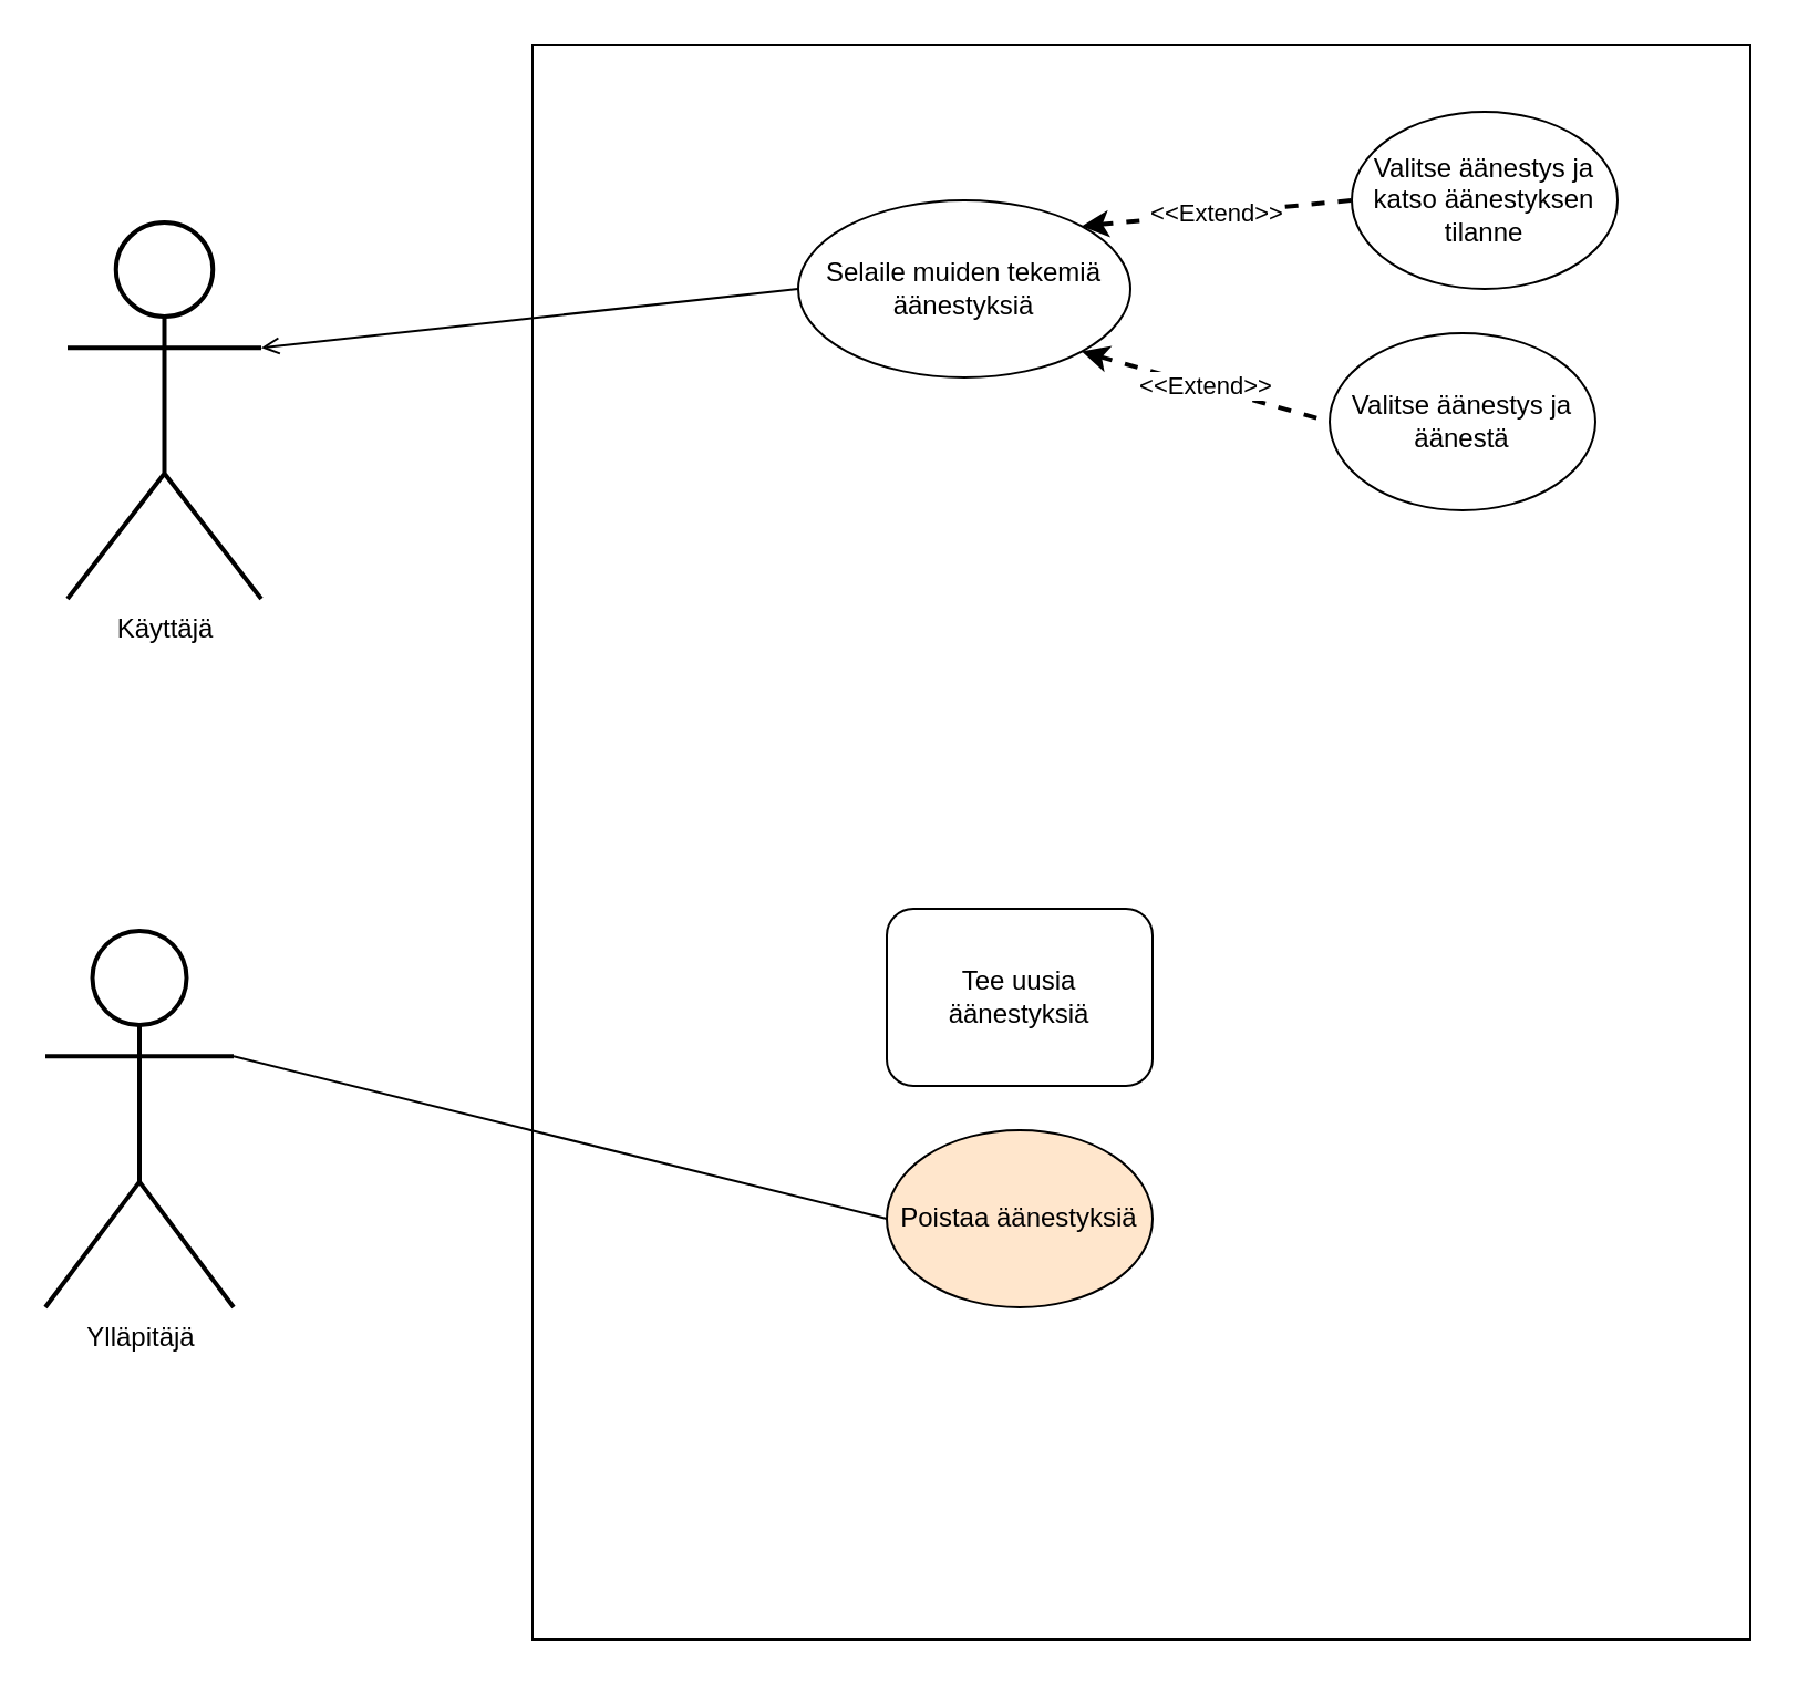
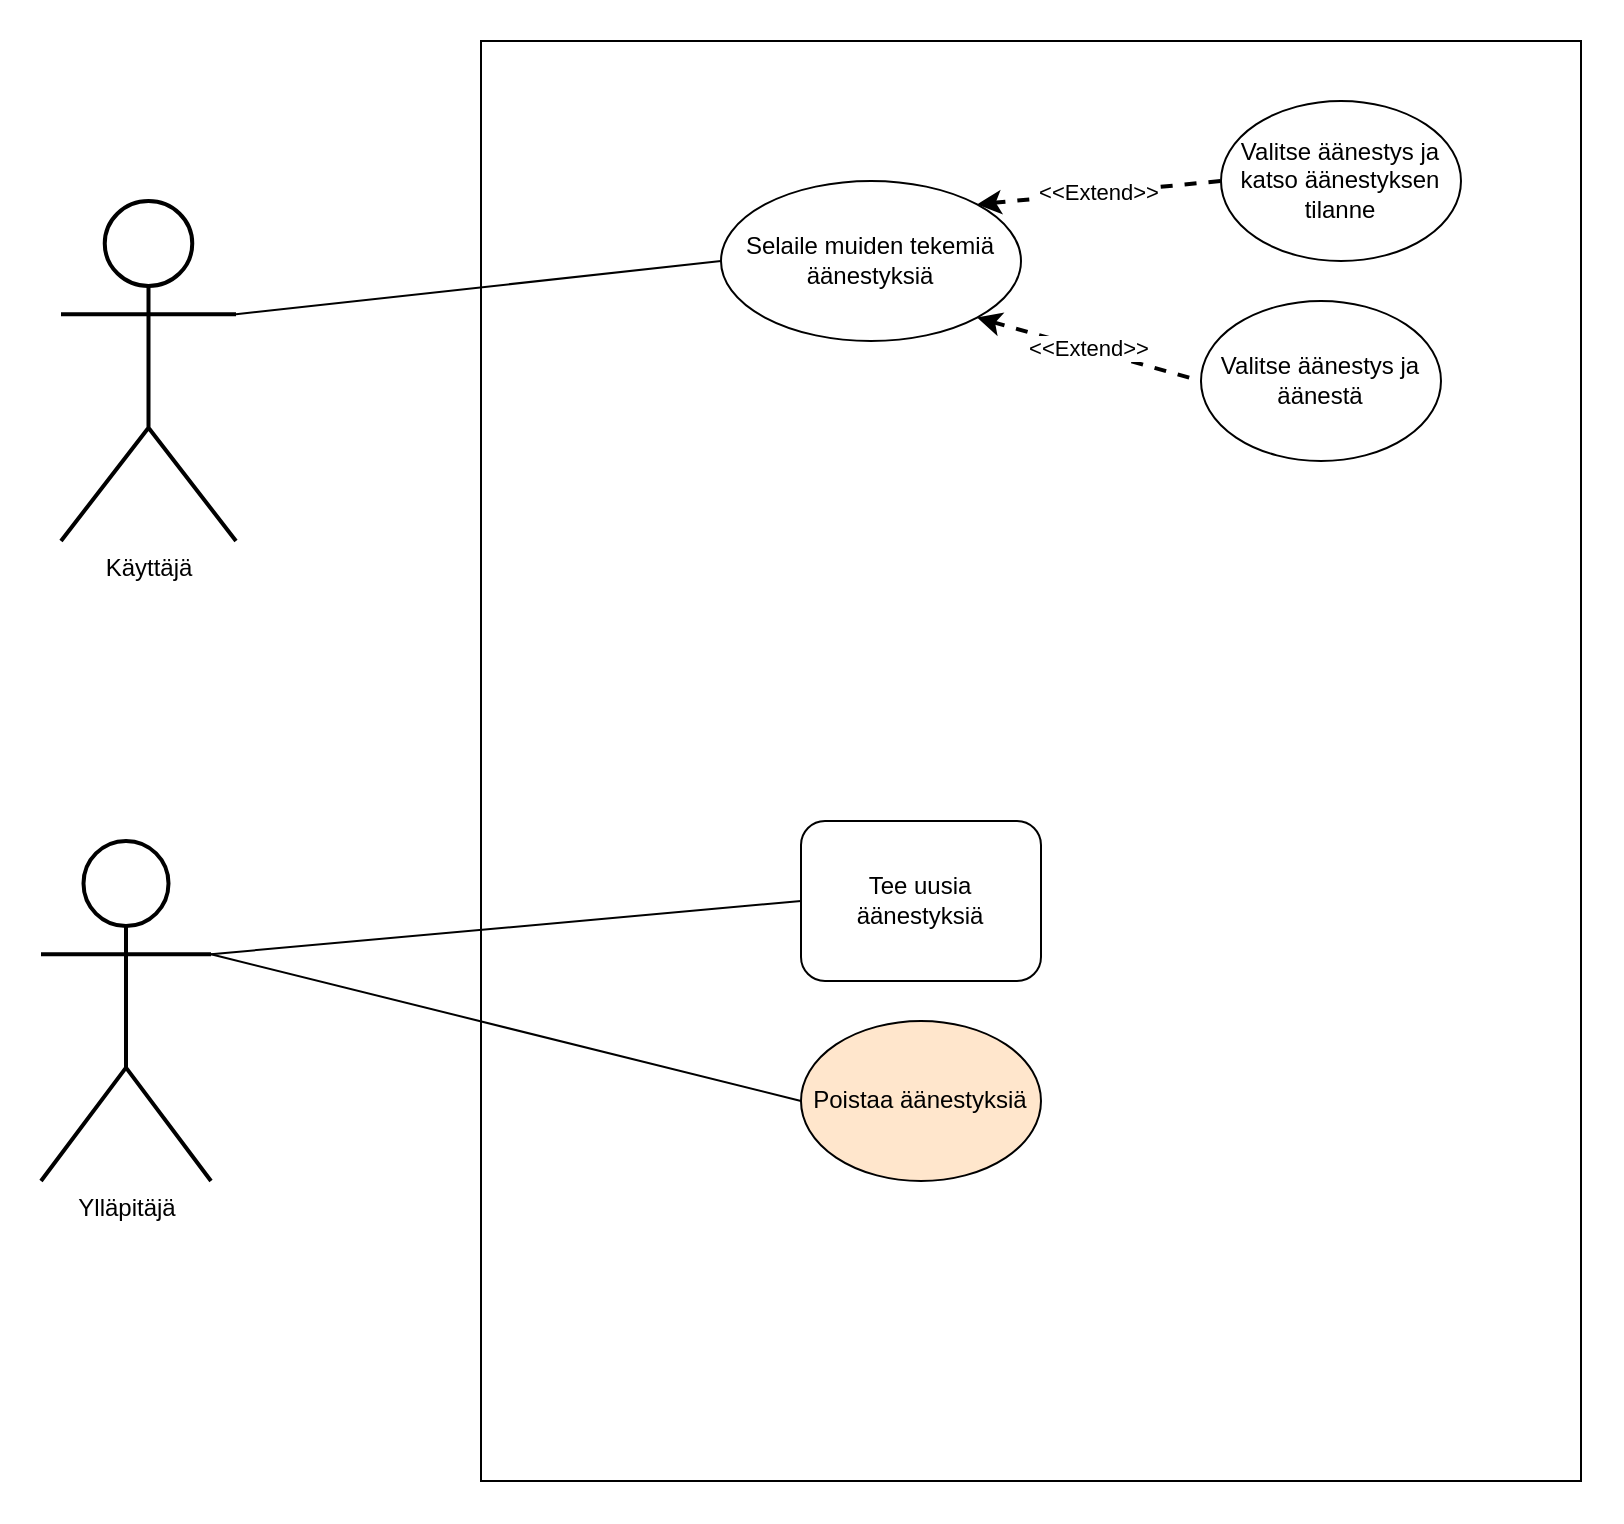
  <mxCell id="0" />
  <mxCell id="1" parent="0" />
  <mxCell id="2" value="" style="rounded=0;whiteSpace=wrap;html=1;" parent="1" vertex="1"><mxGeometry x="240" y="20" width="550" height="720" as="geometry" /></mxCell>
  <mxCell id="3" value="Käyttäjä" style="shape=umlActor;verticalLabelPosition=bottom;verticalAlign=top;html=1;outlineConnect=0;strokeWidth=2;" parent="1" vertex="1"><mxGeometry x="30" y="100" width="87.5" height="170" as="geometry" /></mxCell>
  <mxCell id="4" value="Ylläpitäjä" style="shape=umlActor;verticalLabelPosition=bottom;verticalAlign=top;html=1;outlineConnect=0;strokeWidth=2;" parent="1" vertex="1"><mxGeometry x="20" y="420" width="85" height="170" as="geometry" /></mxCell>
  <mxCell id="5" value="&lt;div&gt;Selaile muiden tekemiä äänestyksiä&lt;br&gt;&lt;/div&gt;" style="ellipse;whiteSpace=wrap;html=1;" parent="1" vertex="1"><mxGeometry x="360" y="90" width="150" height="80" as="geometry" /></mxCell>
  <mxCell id="6" value="Poistaa äänestyksiä" style="ellipse;whiteSpace=wrap;html=1;fillColor=#ffe6cc;" parent="1" vertex="1"><mxGeometry x="400" y="510" width="120" height="80" as="geometry" /></mxCell>
  <mxCell id="7" value="Tee uusia äänestyksiä" style="whiteSpace=wrap;html=1;rounded=1;" parent="1" vertex="1"><mxGeometry x="400" y="410" width="120" height="80" as="geometry" /></mxCell>
  <mxCell id="8" value="Valitse äänestys ja äänestä" style="ellipse;whiteSpace=wrap;html=1;" parent="1" vertex="1"><mxGeometry x="600" y="150" width="120" height="80" as="geometry" /></mxCell>
  <mxCell id="9" value="Valitse äänestys ja katso äänestyksen tilanne" style="ellipse;whiteSpace=wrap;html=1;" parent="1" vertex="1"><mxGeometry x="610" y="50" width="120" height="80" as="geometry" /></mxCell>
- <mxCell id="10" value="" style="endArrow=open;html=1;rounded=0;exitX=0;exitY=0.5;exitDx=0;exitDy=0;entryX=1;entryY=0.333;entryDx=0;entryDy=0;entryPerimeter=0;" parent="1" source="5" target="3" edge="1"><mxGeometry width="50" height="50" relative="1" as="geometry"><mxPoint x="390" y="330" as="sourcePoint" /><mxPoint x="440" y="280" as="targetPoint" /></mxGeometry></mxCell>
+ <mxCell id="10" value="" style="endArrow=none;html=1;rounded=0;exitX=0;exitY=0.5;exitDx=0;exitDy=0;entryX=1;entryY=0.333;entryDx=0;entryDy=0;entryPerimeter=0;" parent="1" source="5" target="3" edge="1"><mxGeometry width="50" height="50" relative="1" as="geometry"><mxPoint x="390" y="330" as="sourcePoint" /><mxPoint x="440" y="280" as="targetPoint" /></mxGeometry></mxCell>
+ <mxCell id="11" value="" style="endArrow=none;html=1;rounded=0;exitX=0;exitY=0.5;exitDx=0;exitDy=0;entryX=1;entryY=0.333;entryDx=0;entryDy=0;entryPerimeter=0;" parent="1" source="7" target="4" edge="1"><mxGeometry width="50" height="50" relative="1" as="geometry"><mxPoint x="390" y="330" as="sourcePoint" /><mxPoint x="440" y="280" as="targetPoint" /></mxGeometry></mxCell>
  <mxCell id="12" value="" style="endArrow=none;html=1;rounded=0;entryX=0;entryY=0.5;entryDx=0;entryDy=0;exitX=1;exitY=0.333;exitDx=0;exitDy=0;exitPerimeter=0;" parent="1" source="4" target="6" edge="1"><mxGeometry width="50" height="50" relative="1" as="geometry"><mxPoint x="390" y="330" as="sourcePoint" /><mxPoint x="440" y="280" as="targetPoint" /></mxGeometry></mxCell>
  <mxCell id="13" value="&amp;lt;&amp;lt;Extend&amp;gt;&amp;gt;" style="endArrow=none;dashed=1;html=1;strokeWidth=2;rounded=0;entryX=0;entryY=0.5;entryDx=0;entryDy=0;exitX=1;exitY=1;exitDx=0;exitDy=0;startArrow=classic;startFill=1;" parent="1" source="5" target="8" edge="1"><mxGeometry width="50" height="50" relative="1" as="geometry"><mxPoint x="390" y="310" as="sourcePoint" /><mxPoint x="440" y="260" as="targetPoint" /></mxGeometry></mxCell>
  <mxCell id="14" value="&amp;lt;&amp;lt;Extend&amp;gt;&amp;gt;" style="endArrow=none;dashed=1;html=1;strokeWidth=2;rounded=0;exitX=1;exitY=0;exitDx=0;exitDy=0;startArrow=classic;startFill=1;entryX=0;entryY=0.5;entryDx=0;entryDy=0;" parent="1" source="5" target="9" edge="1"><mxGeometry width="50" height="50" relative="1" as="geometry"><mxPoint x="502" y="168" as="sourcePoint" /><mxPoint x="620" y="200" as="targetPoint" /></mxGeometry></mxCell>
